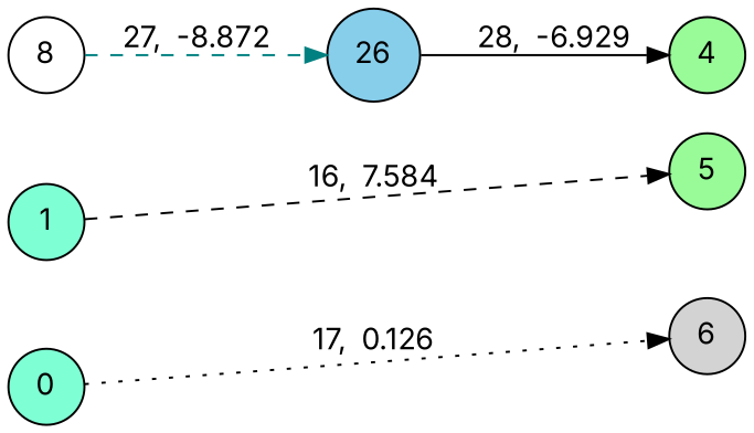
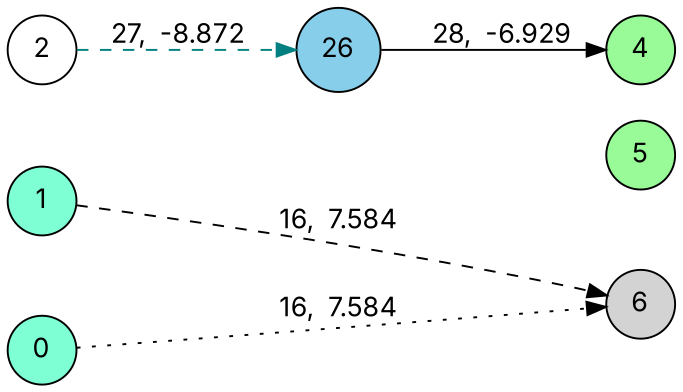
  digraph {
    fontname=Inter
    rankdir=LR
    node [fillcolor=aquamarine fontname=Inter shape=circle style=filled]
    edge [color=black fontname=Inter penwidth=1.0 style=dashed]
    1
    n2 [label=0]
-   2 [fillcolor=white label=8]
+   2 [fillcolor=white]
    26 [fillcolor=skyblue]
    6 [fillcolor=lightgrey]
    4 [fillcolor=palegreen]
    5 [fillcolor=palegreen]
    subgraph sub_1 {
      rank=same
      1
      n2
      2
    }
    subgraph sub_2 {
      rank=same
      26
    }
    subgraph sub_3 {
      rank=same
      6
      4
      5
    }
-   1 -> 5 [label="16,  7.584"]
-   n2 -> 6 [label="17,  0.126" style=dotted]
+   1 -> 6 [label="16,  7.584"]
+   n2 -> 6 [label="16,  7.584" style=dotted]
    2 -> 26 [color=teal label="27,  -8.872"]
    26 -> 4 [label="28,  -6.929" style=bold]
  }
